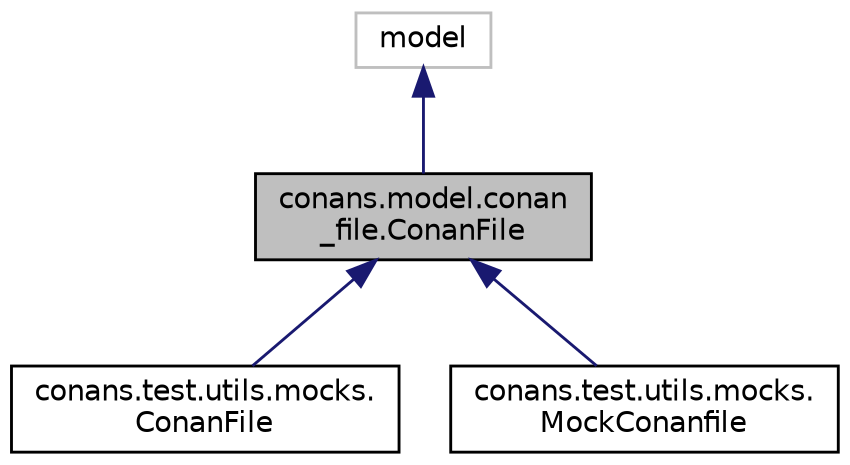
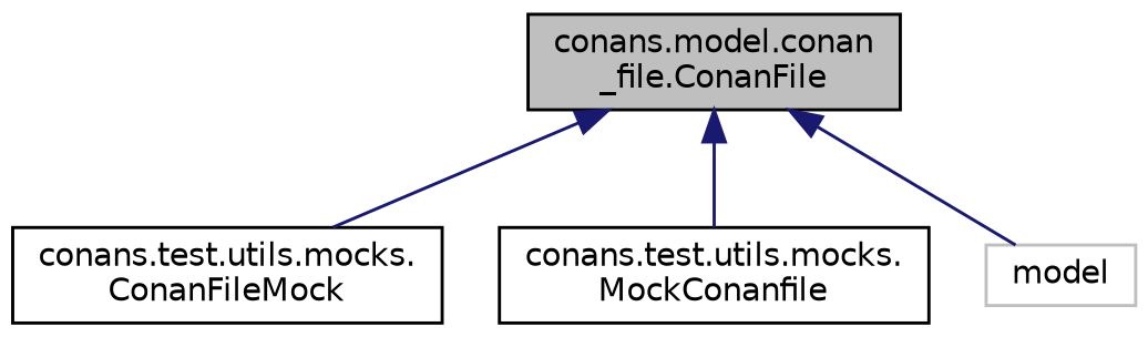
  digraph {
    node [color=black fillcolor=white fontname=Helvetica fontsize=10 shape=record style=filled]
    edge [color=midnightblue dir=back fontname=Helvetica fontsize=10 labelfontname=Helvetica labelfontsize=10 style=solid]
    n1 [fillcolor=grey75 fontcolor=black height=0.2 label="conans.model.conan\l_file.ConanFile" width=0.4]
-   n2 [height=0.2 label="conans.test.utils.mocks.\lConanFile" width=0.4]
+   n2 [height=0.2 label="conans.test.utils.mocks.\lConanFileMock" width=0.4]
    n3 [height=0.2 label="conans.test.utils.mocks.\lMockConanfile" width=0.4]
    n4 [color=grey75 height=0.2 label=model width=0.4]
    n1 -> n2
    n1 -> n3
-   n4 -> n1
+   n1 -> n4
  }
